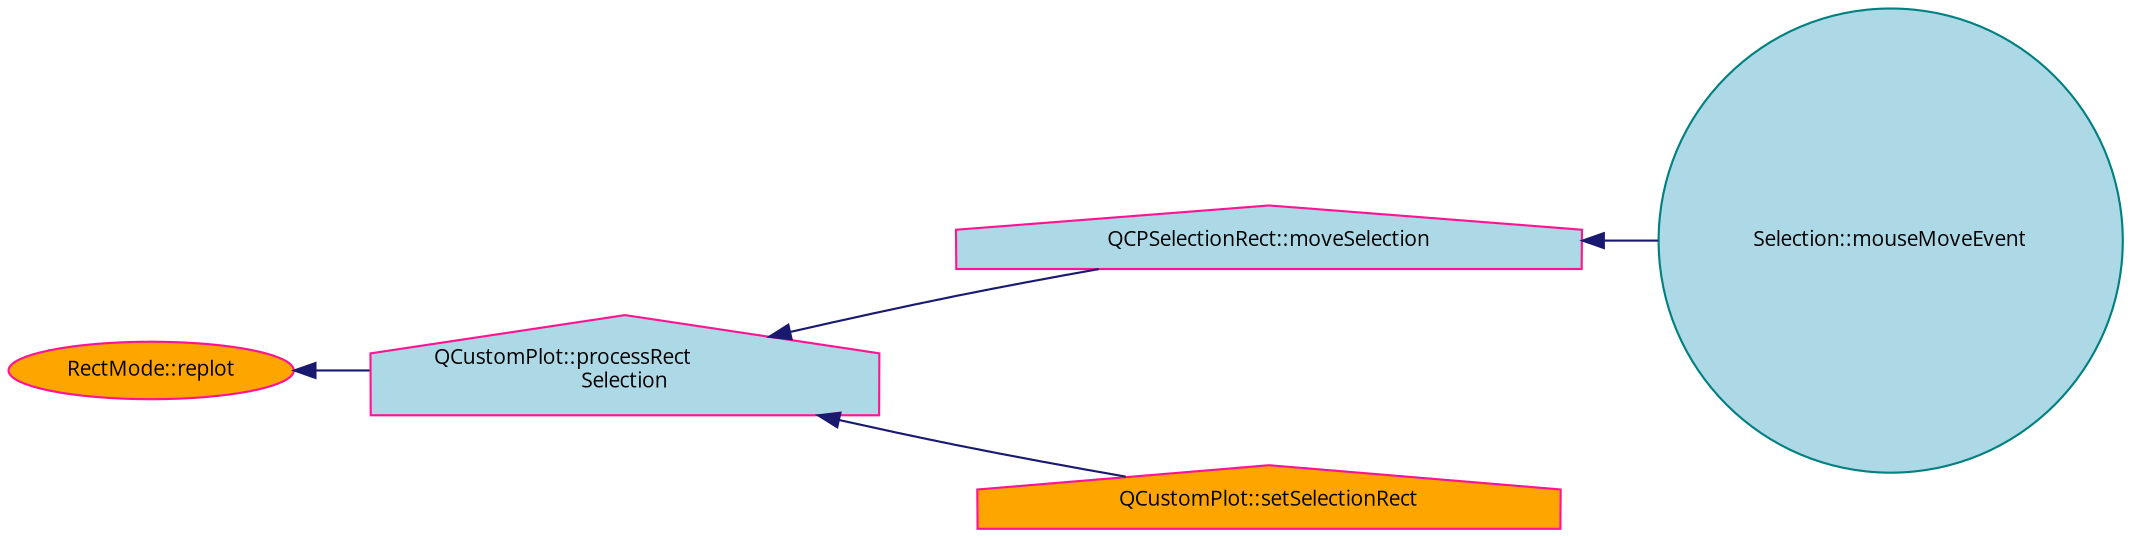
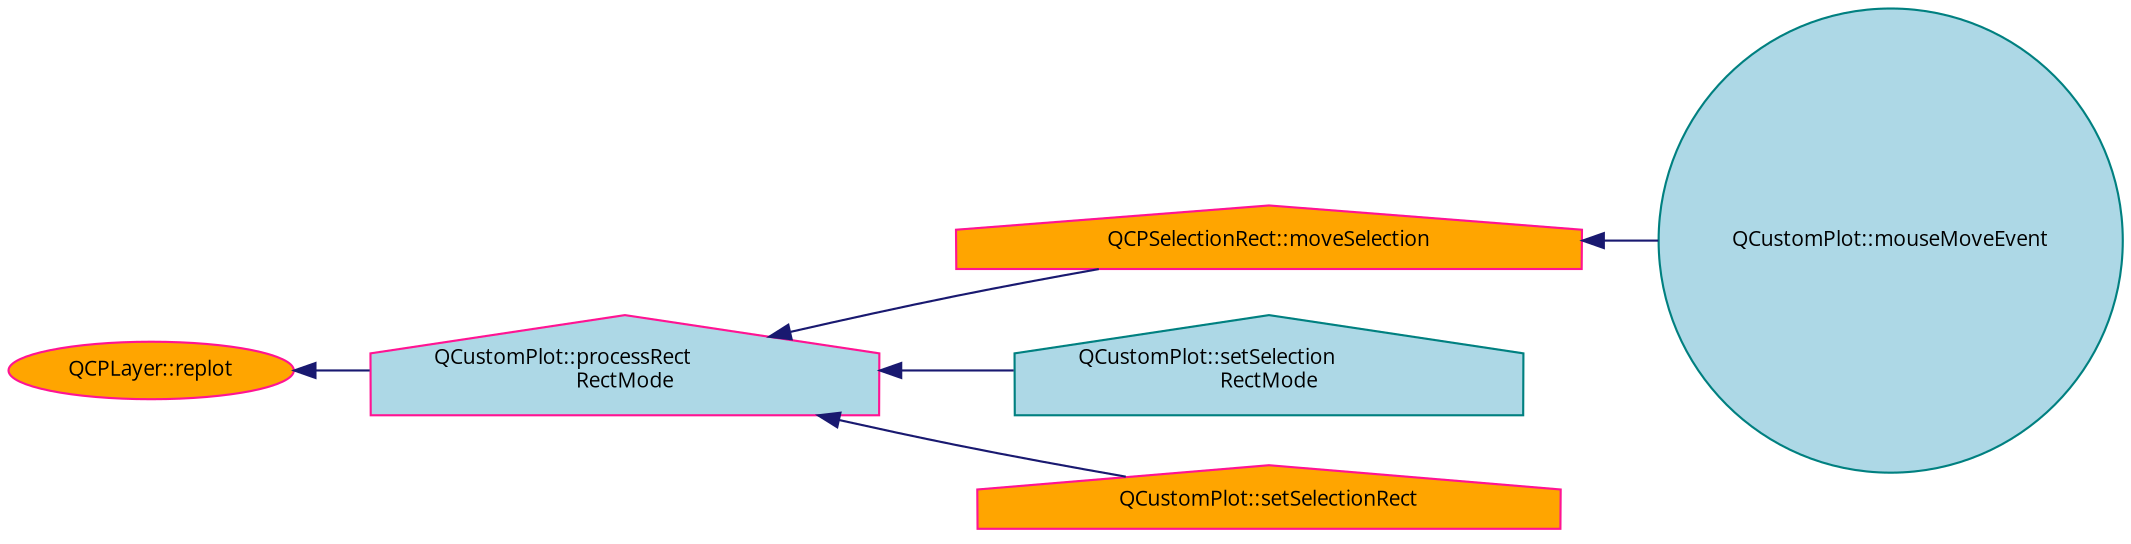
  digraph {
    fontname="Open Sans"
    rankdir=LR
    node [color=deeppink fillcolor=orange fontname="Open Sans" fontsize=10 shape=house style=filled]
    edge [color=midnightblue dir=back fontname="Open Sans" fontsize=10 labelfontname=Helvetica labelfontsize=10 style=solid]
-   n1 [fontcolor=black height=0.2 label="RectMode::replot" shape=ellipse width=0.4]
-   n2 [fillcolor=lightblue height=0.2 label="QCustomPlot::processRect\lSelection" width=0.4]
-   n3 [fillcolor=lightblue height=0.2 label="QCPSelectionRect::moveSelection" width=0.4]
-   n4 [color=teal fillcolor=lightblue height=0.2 label="Selection::mouseMoveEvent" shape=circle width=0.4]
+   n1 [fontcolor=black height=0.2 label="QCPLayer::replot" shape=ellipse width=0.4]
+   n2 [fillcolor=lightblue height=0.2 label="QCustomPlot::processRect\lRectMode" width=0.4]
+   n3 [height=0.2 label="QCPSelectionRect::moveSelection" width=0.4]
+   n4 [color=teal fillcolor=lightblue height=0.2 label="QCustomPlot::mouseMoveEvent" shape=circle width=0.4]
+   n5 [color=teal fillcolor=lightblue height=0.2 label="QCustomPlot::setSelection\lRectMode" width=0.4]
    n6 [height=0.2 label="QCustomPlot::setSelectionRect" width=0.4]
    n1 -> n2
    n2 -> n3
+   n2 -> n5
    n2 -> n6
    n3 -> n4
  }
